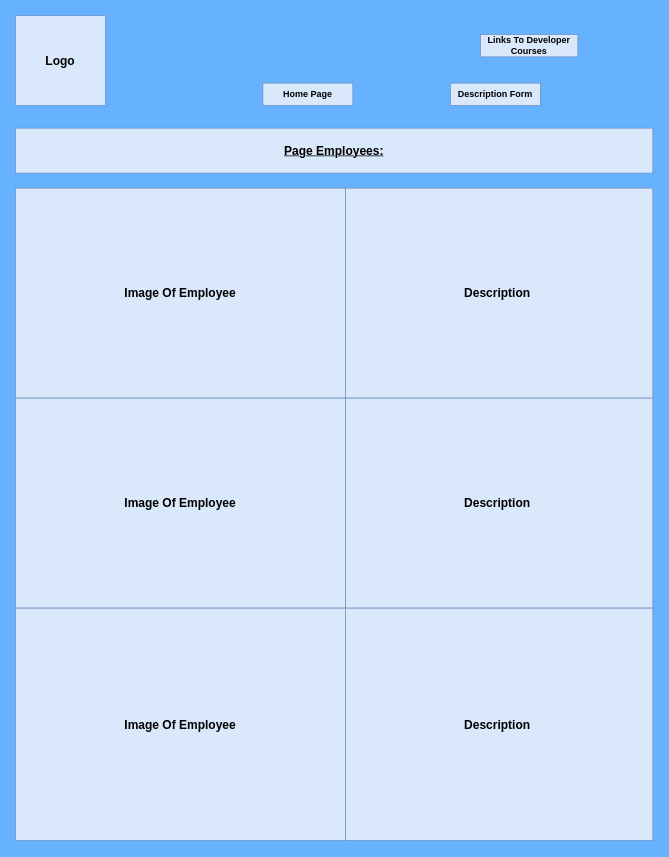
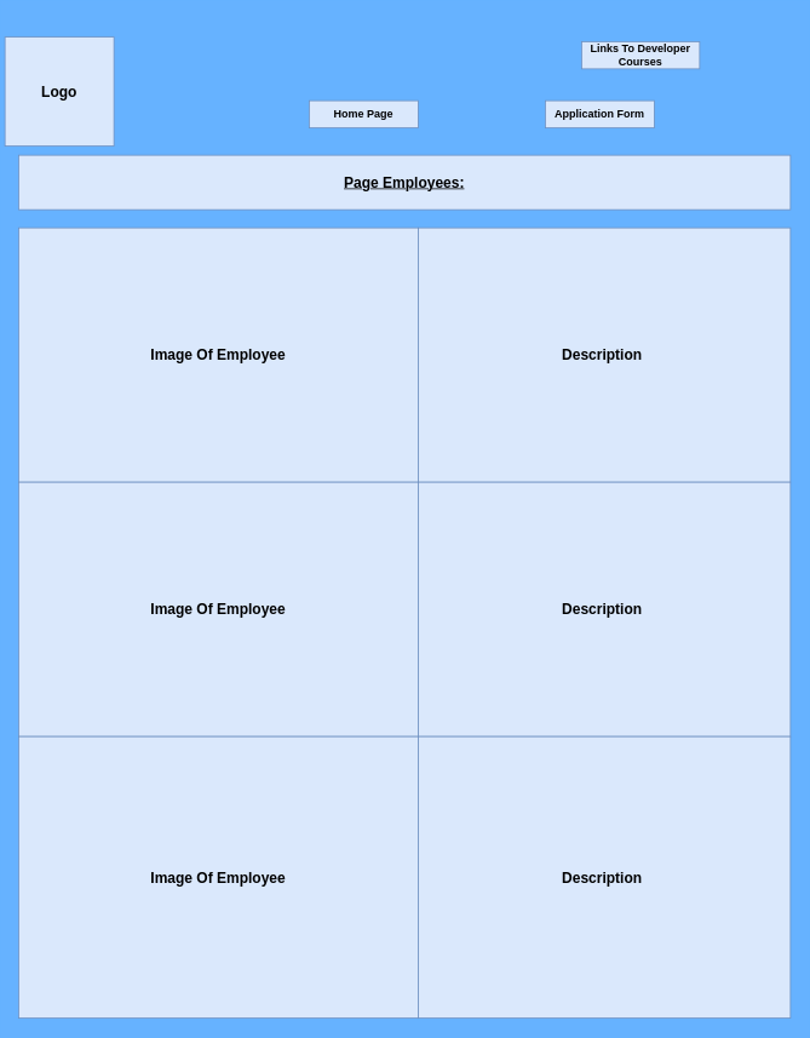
  <mxCell id="0" />
  <mxCell id="1" parent="0" />
- <mxCell id="2" value="Logo" style="rounded=0;whiteSpace=wrap;html=1;fillColor=#dae8fc;strokeColor=#6c8ebf;fontStyle=1;fontSize=16;" parent="1" vertex="1"><mxGeometry width="120" height="120" as="geometry" x="20" y="20" /></mxCell>
- <mxCell id="3" value="Description Form" style="rounded=0;whiteSpace=wrap;html=1;fillColor=#dae8fc;strokeColor=#6c8ebf;fontStyle=1" parent="1" vertex="1"><mxGeometry x="600" y="110" width="120" height="30" as="geometry" /></mxCell>
+ <mxCell id="2" value="Logo" style="rounded=0;whiteSpace=wrap;html=1;fillColor=#dae8fc;strokeColor=#6c8ebf;fontStyle=1;fontSize=16;" parent="1" vertex="1"><mxGeometry x="5" y="40" width="120" height="120" as="geometry" /></mxCell>
+ <mxCell id="3" value="Application Form" style="rounded=0;whiteSpace=wrap;html=1;fillColor=#dae8fc;strokeColor=#6c8ebf;fontStyle=1" parent="1" vertex="1"><mxGeometry x="600" y="110" width="120" height="30" as="geometry" /></mxCell>
  <mxCell id="4" value="Links To Developer Courses" style="rounded=0;whiteSpace=wrap;html=1;fillColor=#dae8fc;strokeColor=#6c8ebf;fontStyle=1" parent="1" vertex="1"><mxGeometry x="640" y="45" width="130" height="30" as="geometry" /></mxCell>
  <mxCell id="5" value="Image Of Employee" style="rounded=0;whiteSpace=wrap;html=1;fillColor=#dae8fc;strokeColor=#6c8ebf;fontStyle=1;fontSize=16;" parent="1" vertex="1"><mxGeometry y="250" width="440" height="280" as="geometry" x="20" /></mxCell>
  <mxCell id="6" value="Image Of Employee" style="rounded=0;whiteSpace=wrap;html=1;fillColor=#dae8fc;strokeColor=#6c8ebf;fontSize=16;fontStyle=1" parent="1" vertex="1"><mxGeometry y="530" width="440" height="280" as="geometry" x="20" /></mxCell>
  <mxCell id="7" value="Image Of Employee" style="rounded=0;whiteSpace=wrap;html=1;fillColor=#dae8fc;strokeColor=#6c8ebf;fontStyle=1;fontSize=16;" parent="1" vertex="1"><mxGeometry y="810" width="440" height="310" as="geometry" x="20" /></mxCell>
  <mxCell id="8" value="Description&amp;nbsp;" style="rounded=0;whiteSpace=wrap;html=1;fillColor=#dae8fc;strokeColor=#6c8ebf;fontStyle=1;fontSize=16;" parent="1" vertex="1"><mxGeometry x="460" y="250" width="410" height="280" as="geometry" /></mxCell>
  <mxCell id="9" value="&lt;span style=&quot;font-size: 16px&quot;&gt;&lt;b&gt;Page Employees:&lt;/b&gt;&lt;/span&gt;" style="rounded=0;whiteSpace=wrap;html=1;fillColor=#dae8fc;strokeColor=#6c8ebf;fontStyle=4" parent="1" vertex="1"><mxGeometry y="170" width="850" height="60" as="geometry" x="20" /></mxCell>
  <mxCell id="10" value="Description&amp;nbsp;" style="rounded=0;whiteSpace=wrap;html=1;fillColor=#dae8fc;strokeColor=#6c8ebf;fontStyle=1;fontSize=16;" parent="1" vertex="1"><mxGeometry x="460" y="530" width="410" height="280" as="geometry" /></mxCell>
  <mxCell id="11" value="Description&amp;nbsp;" style="rounded=0;whiteSpace=wrap;html=1;fillColor=#dae8fc;strokeColor=#6c8ebf;fontStyle=1;fontSize=16;" parent="1" vertex="1"><mxGeometry x="460" y="810" width="410" height="310" as="geometry" /></mxCell>
- <mxCell id="12" value="Home Page" style="rounded=0;whiteSpace=wrap;html=1;fontSize=12;fontStyle=1;fillColor=#dae8fc;strokeColor=#6c8ebf;" parent="1" vertex="1"><mxGeometry x="350" y="110" width="120" height="30" as="geometry" /></mxCell>
+ <mxCell id="12" value="Home Page" style="rounded=0;whiteSpace=wrap;html=1;fontSize=12;fontStyle=1;fillColor=#dae8fc;strokeColor=#6c8ebf;" parent="1" vertex="1"><mxGeometry x="340" y="110" width="120" height="30" as="geometry" /></mxCell>
